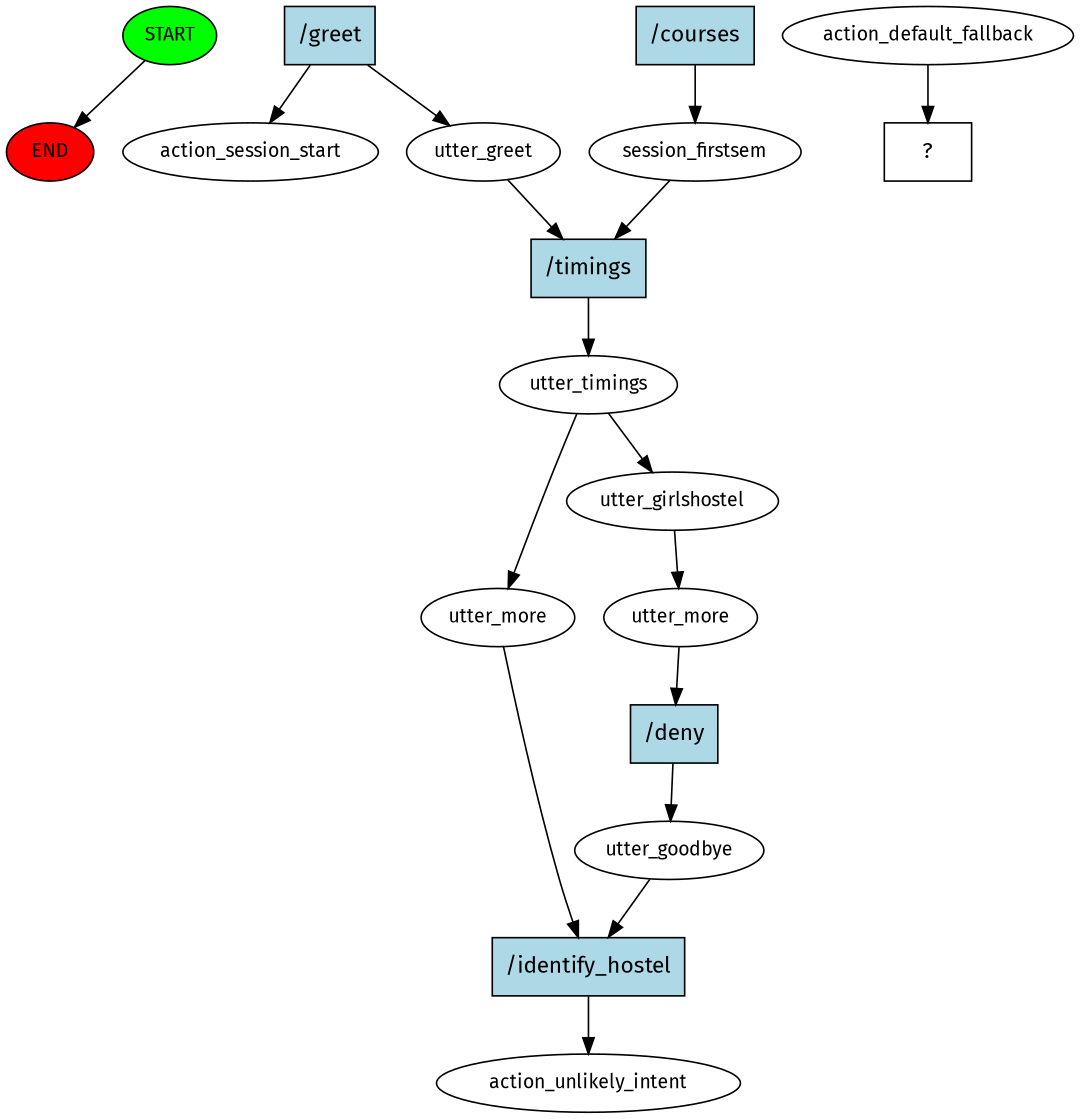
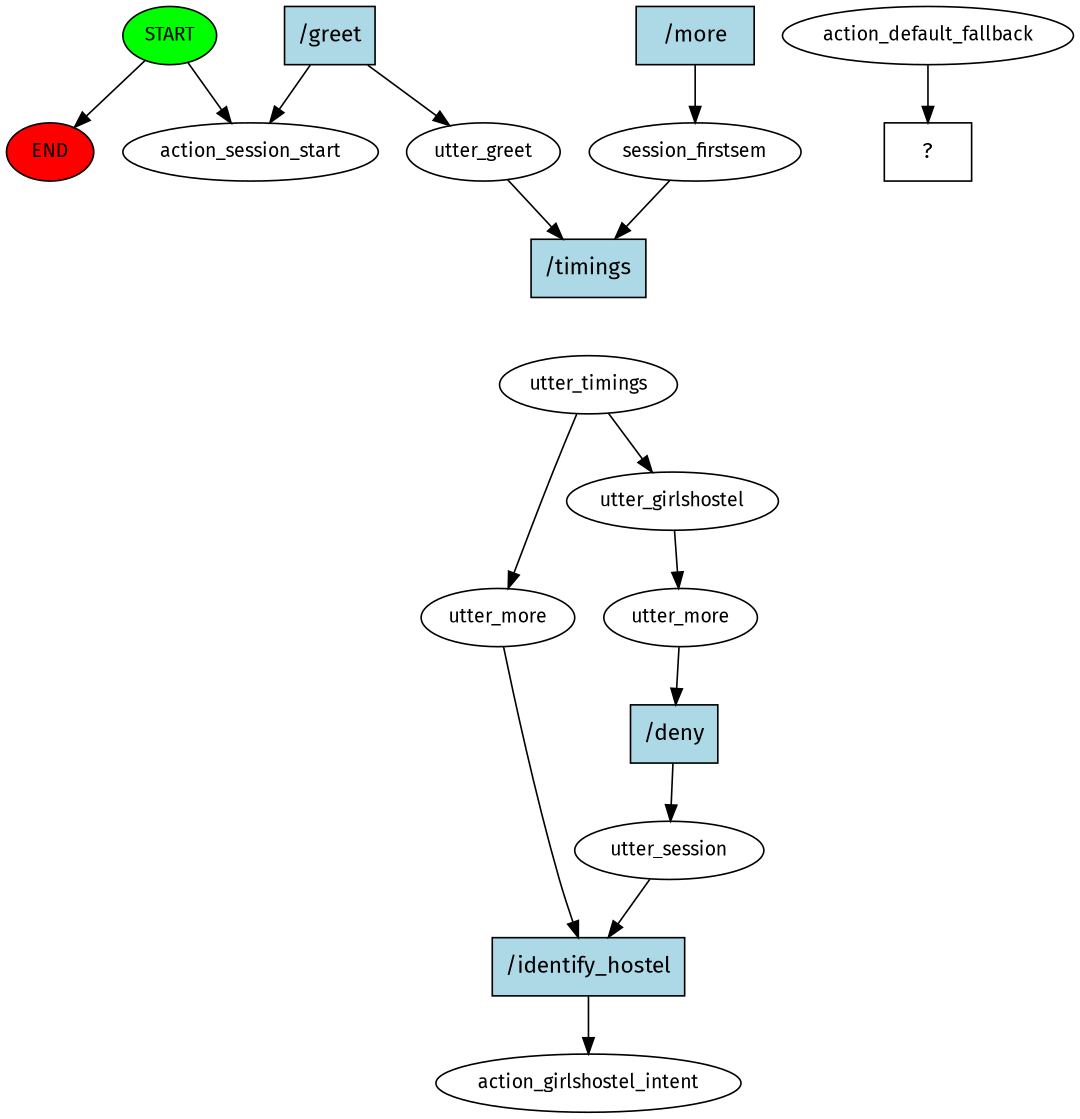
  digraph {
    fontname="Fira Sans"
    node [fontname="Fira Sans" fontsize=12]
    edge [fontname="Fira Sans"]
    n1 [fillcolor=green label=START style=filled]
    n2 [fillcolor=red label=END style=filled]
    n3 [label=action_session_start]
    n4 [fillcolor=lightblue label="/greet" shape=rect style=filled fontsize=""]
    n5 [label=utter_greet]
    n6 [fillcolor=lightblue label="/timings" shape=rect style=filled fontsize=""]
-   n7 [fillcolor=lightblue label="/courses" shape=rect style=filled fontsize=""]
+   n7 [fillcolor=lightblue label="/more" shape=rect style=filled fontsize=""]
    n8 [label=session_firstsem]
    n9 [label=utter_timings]
    n10 [label=utter_more]
    n11 [label=utter_girlshostel]
    n12 [fillcolor=lightblue label="/identify_hostel" shape=rect style=filled fontsize=""]
-   n13 [label=action_unlikely_intent]
+   n13 [label=action_girlshostel_intent]
    n14 [label=utter_more]
    n15 [fillcolor=lightblue label="/deny" shape=rect style=filled fontsize=""]
-   n16 [label=utter_goodbye]
+   n16 [label=utter_session]
    n17 [label=action_default_fallback]
    n18 [label="  ?  " shape=rect fontsize=""]
    n1 -> n2
+   n1 -> n3
    n4 -> n3
    n4 -> n5
    n5 -> n6
-   n6 -> n9
    n7 -> n8
    n8 -> n6
    n9 -> n10
    n9 -> n11
    n10 -> n12
    n11 -> n14
    n12 -> n13
    n14 -> n15
    n15 -> n16
    n16 -> n12
    n17 -> n18
  }
